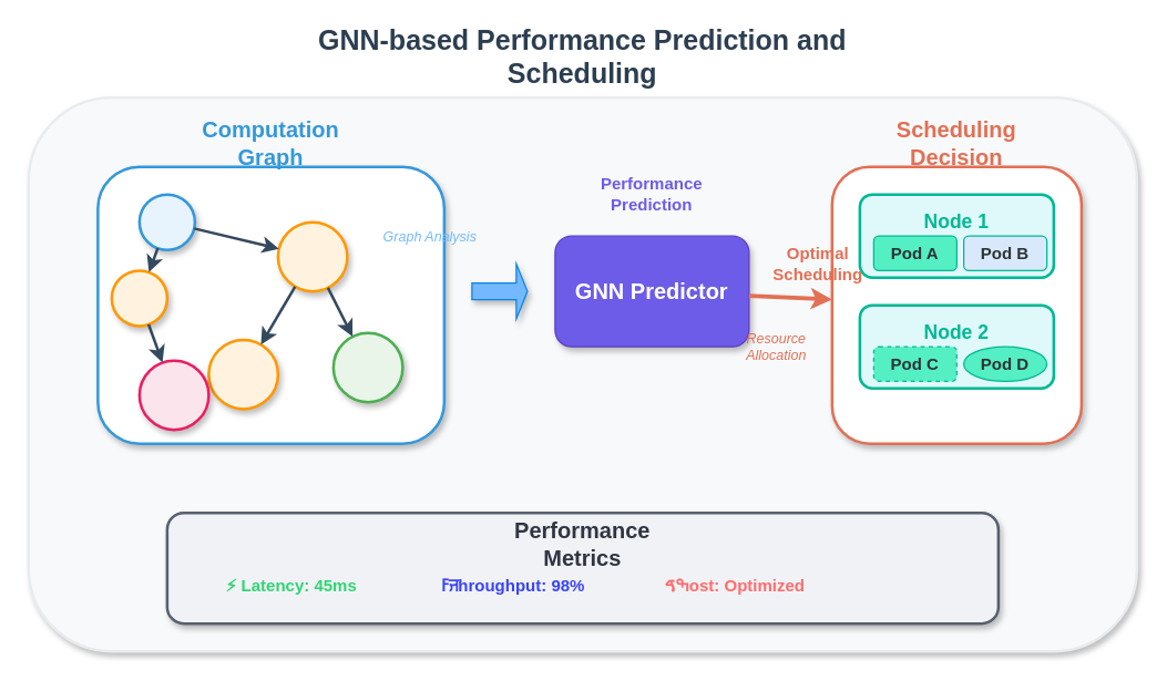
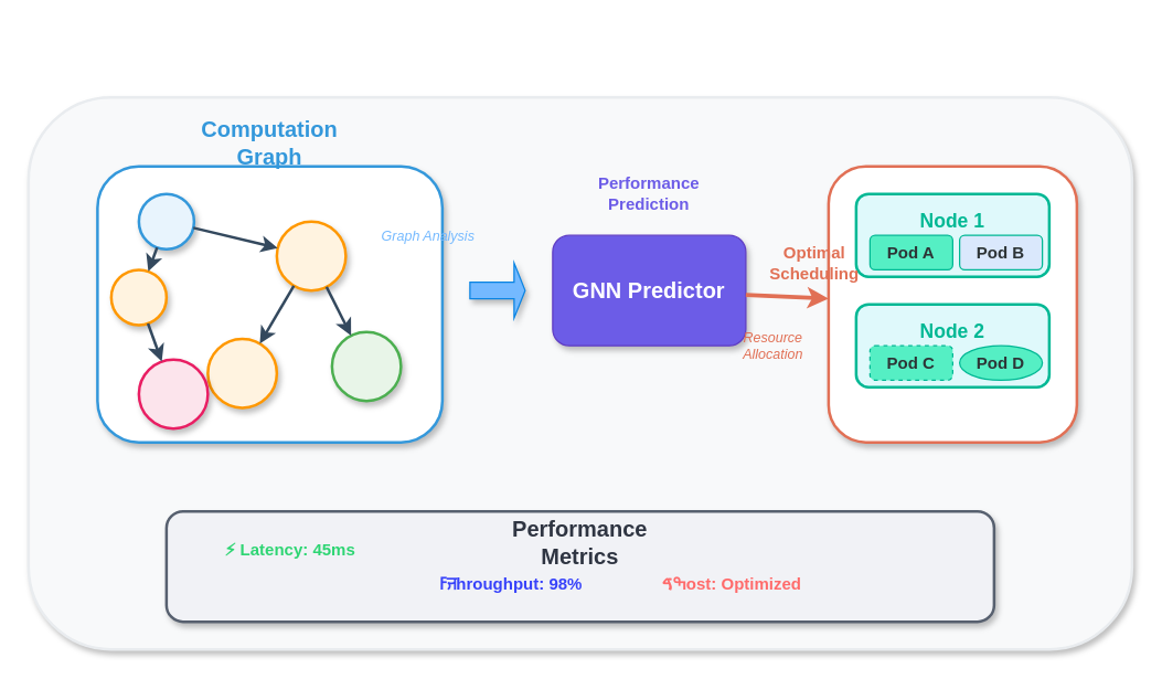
  <mxCell id="0" />
  <mxCell id="1" parent="0" />
  <mxCell id="2" value="" style="rounded=1;whiteSpace=wrap;html=1;fillColor=#f8f9fa;strokeColor=#e9ecef;strokeWidth=2;shadow=1;" parent="1" vertex="1"><mxGeometry x="20" y="70" width="800" height="400" as="geometry" /></mxCell>
- <mxCell id="3" value="GNN-based Performance Prediction and Scheduling" style="text;html=1;strokeColor=none;fillColor=none;align=center;verticalAlign=middle;whiteSpace=wrap;rounded=0;fontSize=20;fontStyle=1;fontColor=#2c3e50;" parent="1" vertex="1"><mxGeometry x="220" y="20" width="400" height="40" as="geometry" /></mxCell>
  <mxCell id="4" value="" style="rounded=1;whiteSpace=wrap;html=1;fillColor=#ffffff;strokeColor=#3498db;strokeWidth=2;shadow=1;" parent="1" vertex="1"><mxGeometry x="70" y="120" width="250" height="200" as="geometry" /></mxCell>
  <mxCell id="5" value="Computation Graph" style="text;html=1;strokeColor=none;fillColor=none;align=center;verticalAlign=middle;whiteSpace=wrap;rounded=0;fontSize=16;fontStyle=1;fontColor=#3498db;" parent="1" vertex="1"><mxGeometry x="120" y="90" width="150" height="25" as="geometry" /></mxCell>
  <mxCell id="6" value="" style="ellipse;whiteSpace=wrap;html=1;aspect=fixed;fontSize=11;fontStyle=1;fillColor=#e8f4fd;strokeColor=#3498db;strokeWidth=2;shadow=1;" parent="1" vertex="1"><mxGeometry x="100" y="140" width="40" height="40" as="geometry" /></mxCell>
  <mxCell id="7" value="" style="ellipse;whiteSpace=wrap;html=1;aspect=fixed;fontSize=11;fontStyle=1;fillColor=#fff3e0;strokeColor=#ff9800;strokeWidth=2;shadow=1;" parent="1" vertex="1"><mxGeometry x="80" y="195" width="40" height="40" as="geometry" /></mxCell>
  <mxCell id="8" value="" style="ellipse;whiteSpace=wrap;html=1;aspect=fixed;fontSize=11;fontStyle=1;fillColor=#fff3e0;strokeColor=#ff9800;strokeWidth=2;shadow=1;" parent="1" vertex="1"><mxGeometry x="200" y="160" width="50" height="50" as="geometry" /></mxCell>
  <mxCell id="9" value="" style="ellipse;whiteSpace=wrap;html=1;aspect=fixed;fontSize=11;fontStyle=1;fillColor=#fff3e0;strokeColor=#ff9800;strokeWidth=2;shadow=1;" parent="1" vertex="1"><mxGeometry x="150" y="245" width="50" height="50" as="geometry" /></mxCell>
  <mxCell id="10" value="" style="ellipse;whiteSpace=wrap;html=1;aspect=fixed;fontSize=11;fontStyle=1;fillColor=#e8f5e8;strokeColor=#4caf50;strokeWidth=2;shadow=1;" parent="1" vertex="1"><mxGeometry x="240" y="240" width="50" height="50" as="geometry" /></mxCell>
  <mxCell id="11" value="" style="ellipse;whiteSpace=wrap;html=1;aspect=fixed;fontSize=11;fontStyle=1;fillColor=#fce4ec;strokeColor=#e91e63;strokeWidth=2;shadow=1;" parent="1" vertex="1"><mxGeometry x="100" y="260" width="50" height="50" as="geometry" /></mxCell>
  <mxCell id="12" value="" style="endArrow=classic;html=1;rounded=1;strokeWidth=2;strokeColor=#34495e;curved=1;" parent="1" source="6" target="7" edge="1"><mxGeometry width="50" height="50" relative="1" as="geometry"><mxPoint x="220" y="270" as="sourcePoint" /><mxPoint x="270" y="220" as="targetPoint" /></mxGeometry></mxCell>
  <mxCell id="13" value="" style="endArrow=classic;html=1;rounded=1;strokeWidth=2;strokeColor=#34495e;curved=1;" parent="1" source="6" target="8" edge="1"><mxGeometry width="50" height="50" relative="1" as="geometry"><mxPoint x="220" y="270" as="sourcePoint" /><mxPoint x="270" y="220" as="targetPoint" /></mxGeometry></mxCell>
  <mxCell id="14" value="" style="endArrow=classic;html=1;rounded=1;strokeWidth=2;strokeColor=#34495e;curved=1;" parent="1" source="7" target="11" edge="1"><mxGeometry width="50" height="50" relative="1" as="geometry"><mxPoint x="220" y="270" as="sourcePoint" /><mxPoint x="270" y="220" as="targetPoint" /></mxGeometry></mxCell>
  <mxCell id="15" value="" style="endArrow=classic;html=1;rounded=1;strokeWidth=2;strokeColor=#34495e;curved=1;" parent="1" source="8" target="9" edge="1"><mxGeometry width="50" height="50" relative="1" as="geometry"><mxPoint x="220" y="270" as="sourcePoint" /><mxPoint x="270" y="220" as="targetPoint" /></mxGeometry></mxCell>
  <mxCell id="16" value="" style="endArrow=classic;html=1;rounded=1;strokeWidth=2;strokeColor=#34495e;curved=1;" parent="1" source="8" target="10" edge="1"><mxGeometry width="50" height="50" relative="1" as="geometry"><mxPoint x="220" y="270" as="sourcePoint" /><mxPoint x="270" y="220" as="targetPoint" /></mxGeometry></mxCell>
  <mxCell id="17" value="GNN Predictor" style="rounded=1;whiteSpace=wrap;html=1;fillColor=#6c5ce7;strokeColor=#5f3dc4;fontSize=16;fontStyle=1;fontColor=#ffffff;shadow=1;" parent="1" vertex="1"><mxGeometry x="400" y="170" width="140" height="80" as="geometry" /></mxCell>
  <mxCell id="18" value="" style="shape=singleArrow;whiteSpace=wrap;html=1;fillColor=#74b9ff;strokeColor=#0984e3;shadow=1;" parent="1" vertex="1"><mxGeometry x="340" y="190" width="40" height="40" as="geometry" /></mxCell>
  <mxCell id="19" value="Performance&#10;Prediction" style="text;html=1;strokeColor=none;fillColor=none;align=center;verticalAlign=middle;whiteSpace=wrap;rounded=0;fontSize=12;fontStyle=1;fontColor=#6c5ce7;" parent="1" vertex="1"><mxGeometry x="410" y="120" width="120" height="40" as="geometry" /></mxCell>
  <mxCell id="20" value="" style="rounded=1;whiteSpace=wrap;html=1;fillColor=#ffffff;strokeColor=#e17055;strokeWidth=2;shadow=1;" parent="1" vertex="1"><mxGeometry x="600" y="120" width="180" height="200" as="geometry" /></mxCell>
- <mxCell id="21" value="Scheduling Decision" style="text;html=1;strokeColor=none;fillColor=none;align=center;verticalAlign=middle;whiteSpace=wrap;rounded=0;fontSize=16;fontStyle=1;fontColor=#e17055;" parent="1" vertex="1"><mxGeometry x="620" y="90" width="140" height="25" as="geometry" /></mxCell>
  <mxCell id="22" value="" style="rounded=1;whiteSpace=wrap;html=1;fillColor=#dff9fb;strokeColor=#00b894;strokeWidth=2;" parent="1" vertex="1"><mxGeometry x="620" y="140" width="140" height="60" as="geometry" /></mxCell>
  <mxCell id="23" value="Node 1" style="text;html=1;strokeColor=none;fillColor=none;align=center;verticalAlign=middle;whiteSpace=wrap;rounded=0;fontSize=14;fontStyle=1;fontColor=#00b894;" parent="1" vertex="1"><mxGeometry x="640" y="150" width="100" height="20" as="geometry" /></mxCell>
  <mxCell id="24" value="Pod A" style="rounded=1;whiteSpace=wrap;html=1;fillColor=#55efc4;strokeColor=#00b894;fontSize=12;fontStyle=1;fontColor=#2d3436;" parent="1" vertex="1"><mxGeometry x="630" y="170" width="60" height="25" as="geometry" /></mxCell>
  <mxCell id="25" value="Pod B" style="rounded=1;whiteSpace=wrap;html=1;fillColor=#dae8fc;strokeColor=#00b894;fontSize=12;fontStyle=1;fontColor=#2d3436;" parent="1" vertex="1"><mxGeometry x="695" y="170" width="60" height="25" as="geometry" /></mxCell>
  <mxCell id="26" value="" style="rounded=1;whiteSpace=wrap;html=1;fillColor=#dff9fb;strokeColor=#00b894;strokeWidth=2;" parent="1" vertex="1"><mxGeometry x="620" y="220" width="140" height="60" as="geometry" /></mxCell>
  <mxCell id="27" value="Node 2" style="text;html=1;strokeColor=none;fillColor=none;align=center;verticalAlign=middle;whiteSpace=wrap;rounded=0;fontSize=14;fontStyle=1;fontColor=#00b894;" parent="1" vertex="1"><mxGeometry x="640" y="230" width="100" height="20" as="geometry" /></mxCell>
  <mxCell id="28" value="Pod C" style="rounded=1;whiteSpace=wrap;html=1;fillColor=#55efc4;strokeColor=#00b894;fontSize=12;fontStyle=1;fontColor=#2d3436;dashed=1;" parent="1" vertex="1"><mxGeometry x="630" y="250" width="60" height="25" as="geometry" /></mxCell>
  <mxCell id="29" value="Pod D" style="ellipse;whiteSpace=wrap;html=1;fillColor=#55efc4;strokeColor=#00b894;fontSize=12;fontStyle=1;fontColor=#2d3436;" parent="1" vertex="1"><mxGeometry x="695" y="250" width="60" height="25" as="geometry" /></mxCell>
  <mxCell id="30" value="" style="endArrow=classic;html=1;rounded=0;strokeWidth=3;strokeColor=#e17055;curved=1;" parent="1" source="17" target="20" edge="1"><mxGeometry width="50" height="50" relative="1" as="geometry"><mxPoint x="540" y="210" as="sourcePoint" /><mxPoint x="590" y="160" as="targetPoint" /></mxGeometry></mxCell>
  <mxCell id="31" value="Optimal&#10;Scheduling" style="text;html=1;strokeColor=none;fillColor=none;align=center;verticalAlign=middle;whiteSpace=wrap;rounded=0;fontSize=12;fontStyle=1;fontColor=#e17055;" parent="1" vertex="1"><mxGeometry x="550" y="170" width="80" height="40" as="geometry" /></mxCell>
  <mxCell id="32" value="" style="rounded=1;whiteSpace=wrap;html=1;fillColor=#f1f2f6;strokeColor=#57606f;strokeWidth=2;shadow=1;" parent="1" vertex="1"><mxGeometry x="120" y="370" width="600" height="80" as="geometry" /></mxCell>
  <mxCell id="33" value="Performance Metrics" style="text;html=1;strokeColor=none;fillColor=none;align=center;verticalAlign=middle;whiteSpace=wrap;rounded=0;fontSize=16;fontStyle=1;fontColor=#2f3542;" parent="1" vertex="1"><mxGeometry x="370" y="380" width="100" height="25" as="geometry" /></mxCell>
- <mxCell id="34" value="⚡ Latency: 45ms" style="text;html=1;strokeColor=none;fillColor=none;align=center;verticalAlign=middle;whiteSpace=wrap;rounded=0;fontSize=12;fontStyle=1;fontColor=#2ed573;" parent="1" vertex="1"><mxGeometry x="150" y="410" width="120" height="25" as="geometry" /></mxCell>
+ <mxCell id="34" value="⚡ Latency: 45ms" style="text;html=1;strokeColor=none;fillColor=none;align=center;verticalAlign=middle;whiteSpace=wrap;rounded=0;fontSize=12;fontStyle=1;fontColor=#2ed573;" parent="1" vertex="1"><mxGeometry x="150" y="385" width="120" height="25" as="geometry" /></mxCell>
  <mxCell id="35" value="ߓꠔhroughput: 98%" style="text;html=1;strokeColor=none;fillColor=none;align=center;verticalAlign=middle;whiteSpace=wrap;rounded=0;fontSize=12;fontStyle=1;fontColor=#3742fa;" parent="1" vertex="1"><mxGeometry x="310" y="410" width="120" height="25" as="geometry" /></mxCell>
  <mxCell id="36" value="ߒࠃost: Optimized" style="text;html=1;strokeColor=none;fillColor=none;align=center;verticalAlign=middle;whiteSpace=wrap;rounded=0;fontSize=12;fontStyle=1;fontColor=#ff6b6b;" parent="1" vertex="1"><mxGeometry x="470" y="410" width="120" height="25" as="geometry" /></mxCell>
  <mxCell id="37" value="Graph Analysis" style="text;html=1;strokeColor=none;fillColor=none;align=center;verticalAlign=middle;whiteSpace=wrap;rounded=0;fontSize=10;fontStyle=2;fontColor=#74b9ff;" parent="1" vertex="1"><mxGeometry x="270" y="160" width="80" height="20" as="geometry" /></mxCell>
  <mxCell id="38" value="Resource Allocation" style="text;html=1;strokeColor=none;fillColor=none;align=center;verticalAlign=middle;whiteSpace=wrap;rounded=0;fontSize=10;fontStyle=2;fontColor=#e17055;" parent="1" vertex="1"><mxGeometry x="520" y="240" width="80" height="20" as="geometry" /></mxCell>
